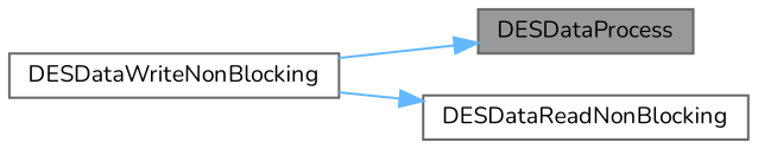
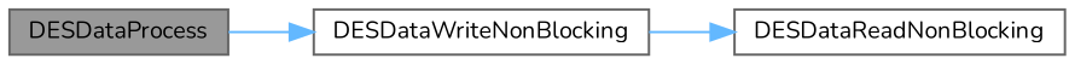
  digraph {
    fontname=Nunito
    rankdir=LR
    node [color=grey40 fillcolor=white fontname=Nunito fontsize=10 shape=box style=filled]
    edge [color=steelblue1 fontname=Nunito fontsize=10 labelfontname=Helvetica labelfontsize=10 style=solid]
    n1 [color=gray40 fillcolor=grey60 fontcolor=black height=0.2 label=DESDataProcess width=0.4]
    n2 [height=0.2 label=DESDataWriteNonBlocking width=0.4]
    n3 [height=0.2 label=DESDataReadNonBlocking width=0.4]
-   n2 -> n1
+   n1 -> n2
    n2 -> n3
  }
